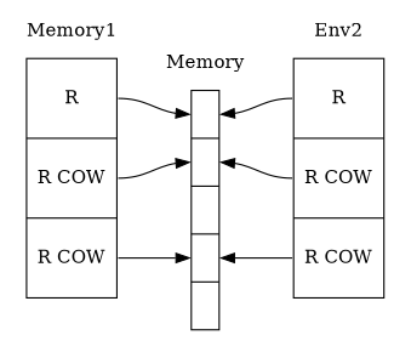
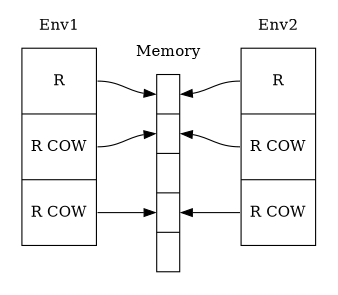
  digraph {
    nodesep=0.05
    rankdir=LR
    node [shape=record]
    edge [headport=p0 tailport=p0]
    n1 [height=2.5 label="<p0> R |<p1> R COW |<p2> R COW " width=0.1]
    n2 [height=2.5 label="<p0> |<p1> |<p2> |<p3> |<p4> " width=0.1]
    n3 [height=2.5 label="<p0> R |<p1> R COW |<p2> R COW " width=0.1]
    subgraph cluster_1 {
      color="#00000000"
-     label=Memory1
+     label=Env1
      n1
    }
    subgraph cluster_2 {
      color="#00000000"
      label=Memory
      n2
    }
    subgraph cluster_3 {
      color="#00000000"
      label=Env2
      rankdir=RL
      n3
    }
    n1 -> n2
    n1 -> n2 [headport=p1 tailport=p1]
    n1 -> n2 [headport=p3 tailport=p2]
    n2 -> n3 [dir=back]
    n2 -> n3 [dir=back headport=p1 tailport=p1]
    n2 -> n3 [dir=back headport=p2 tailport=p3]
  }
